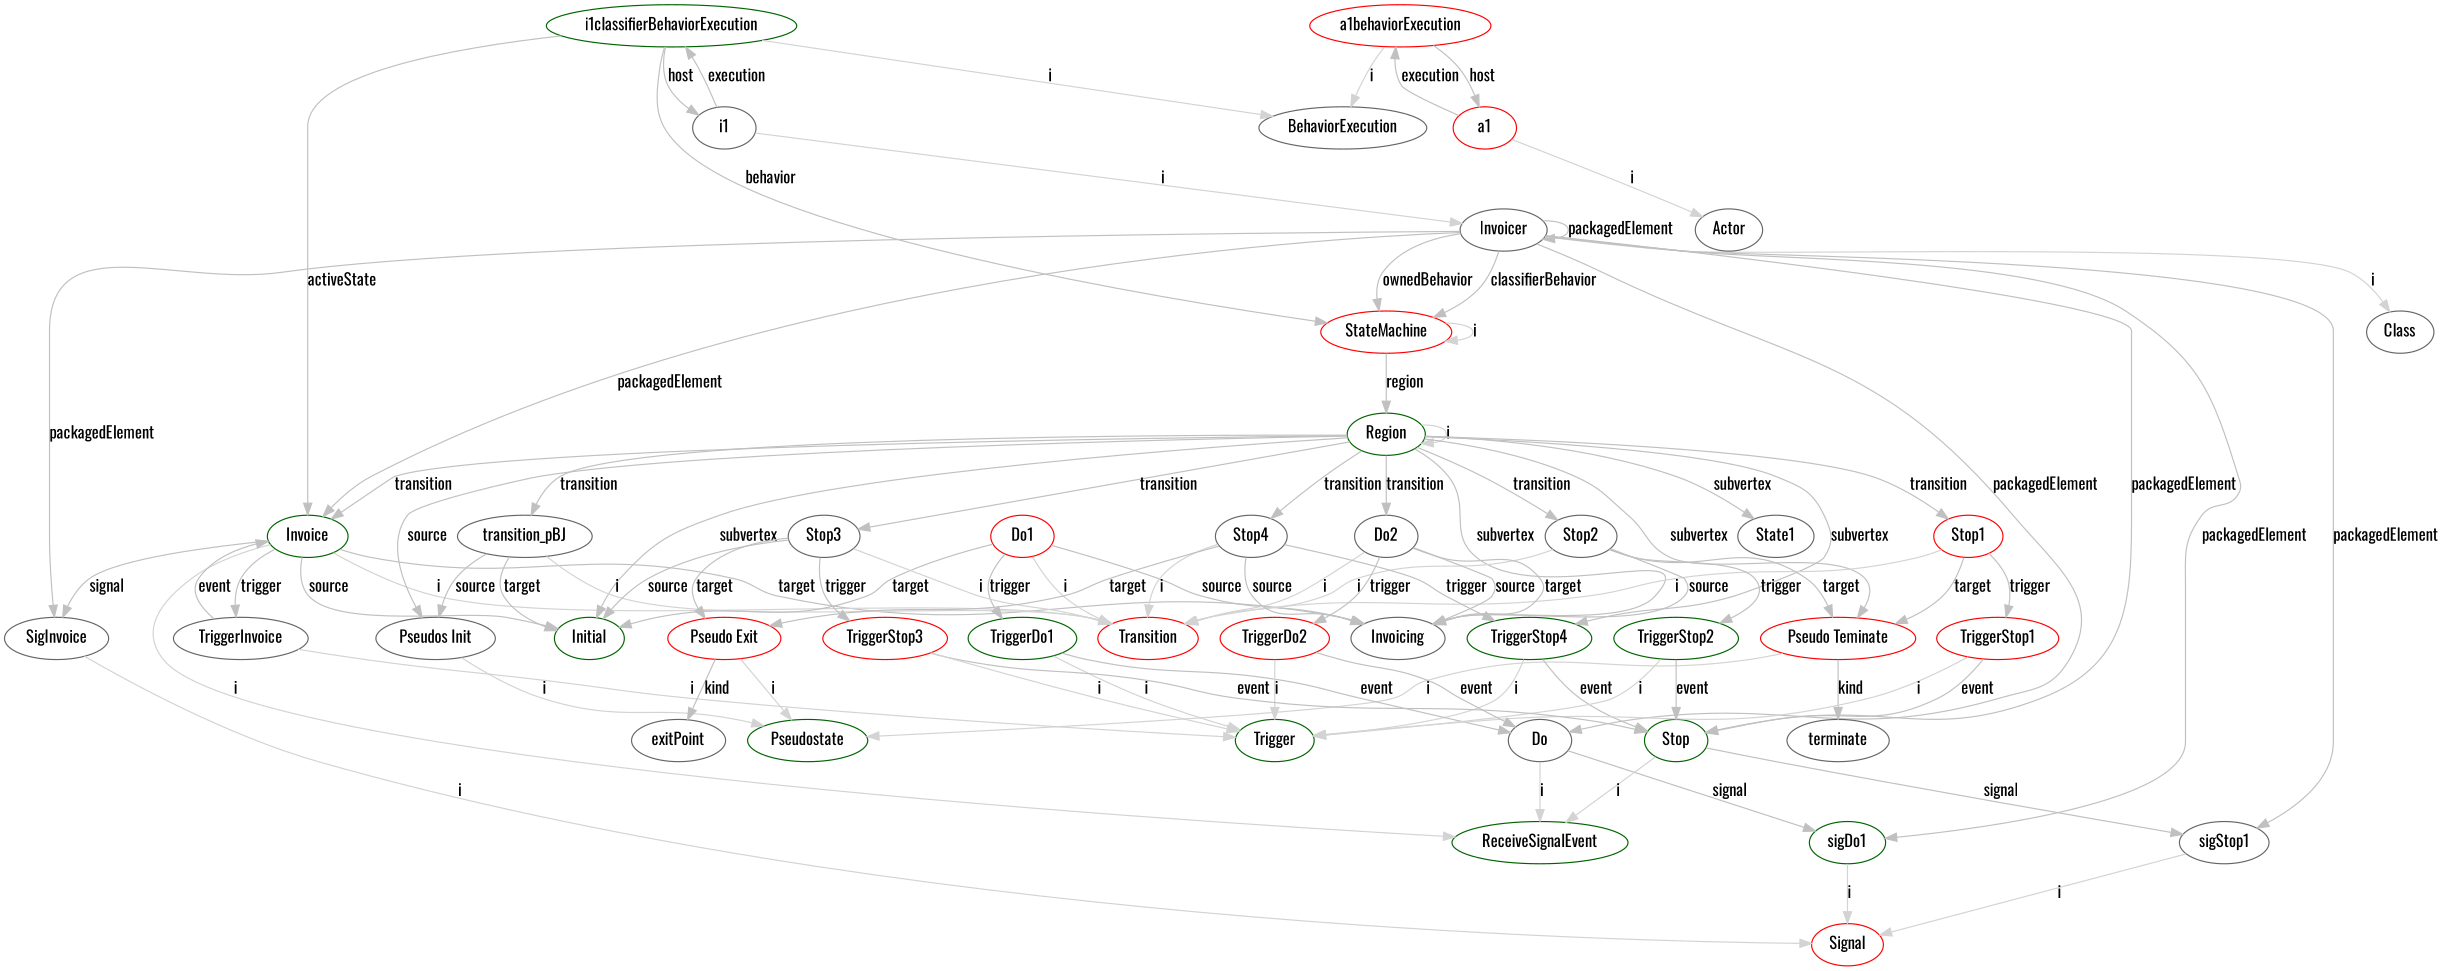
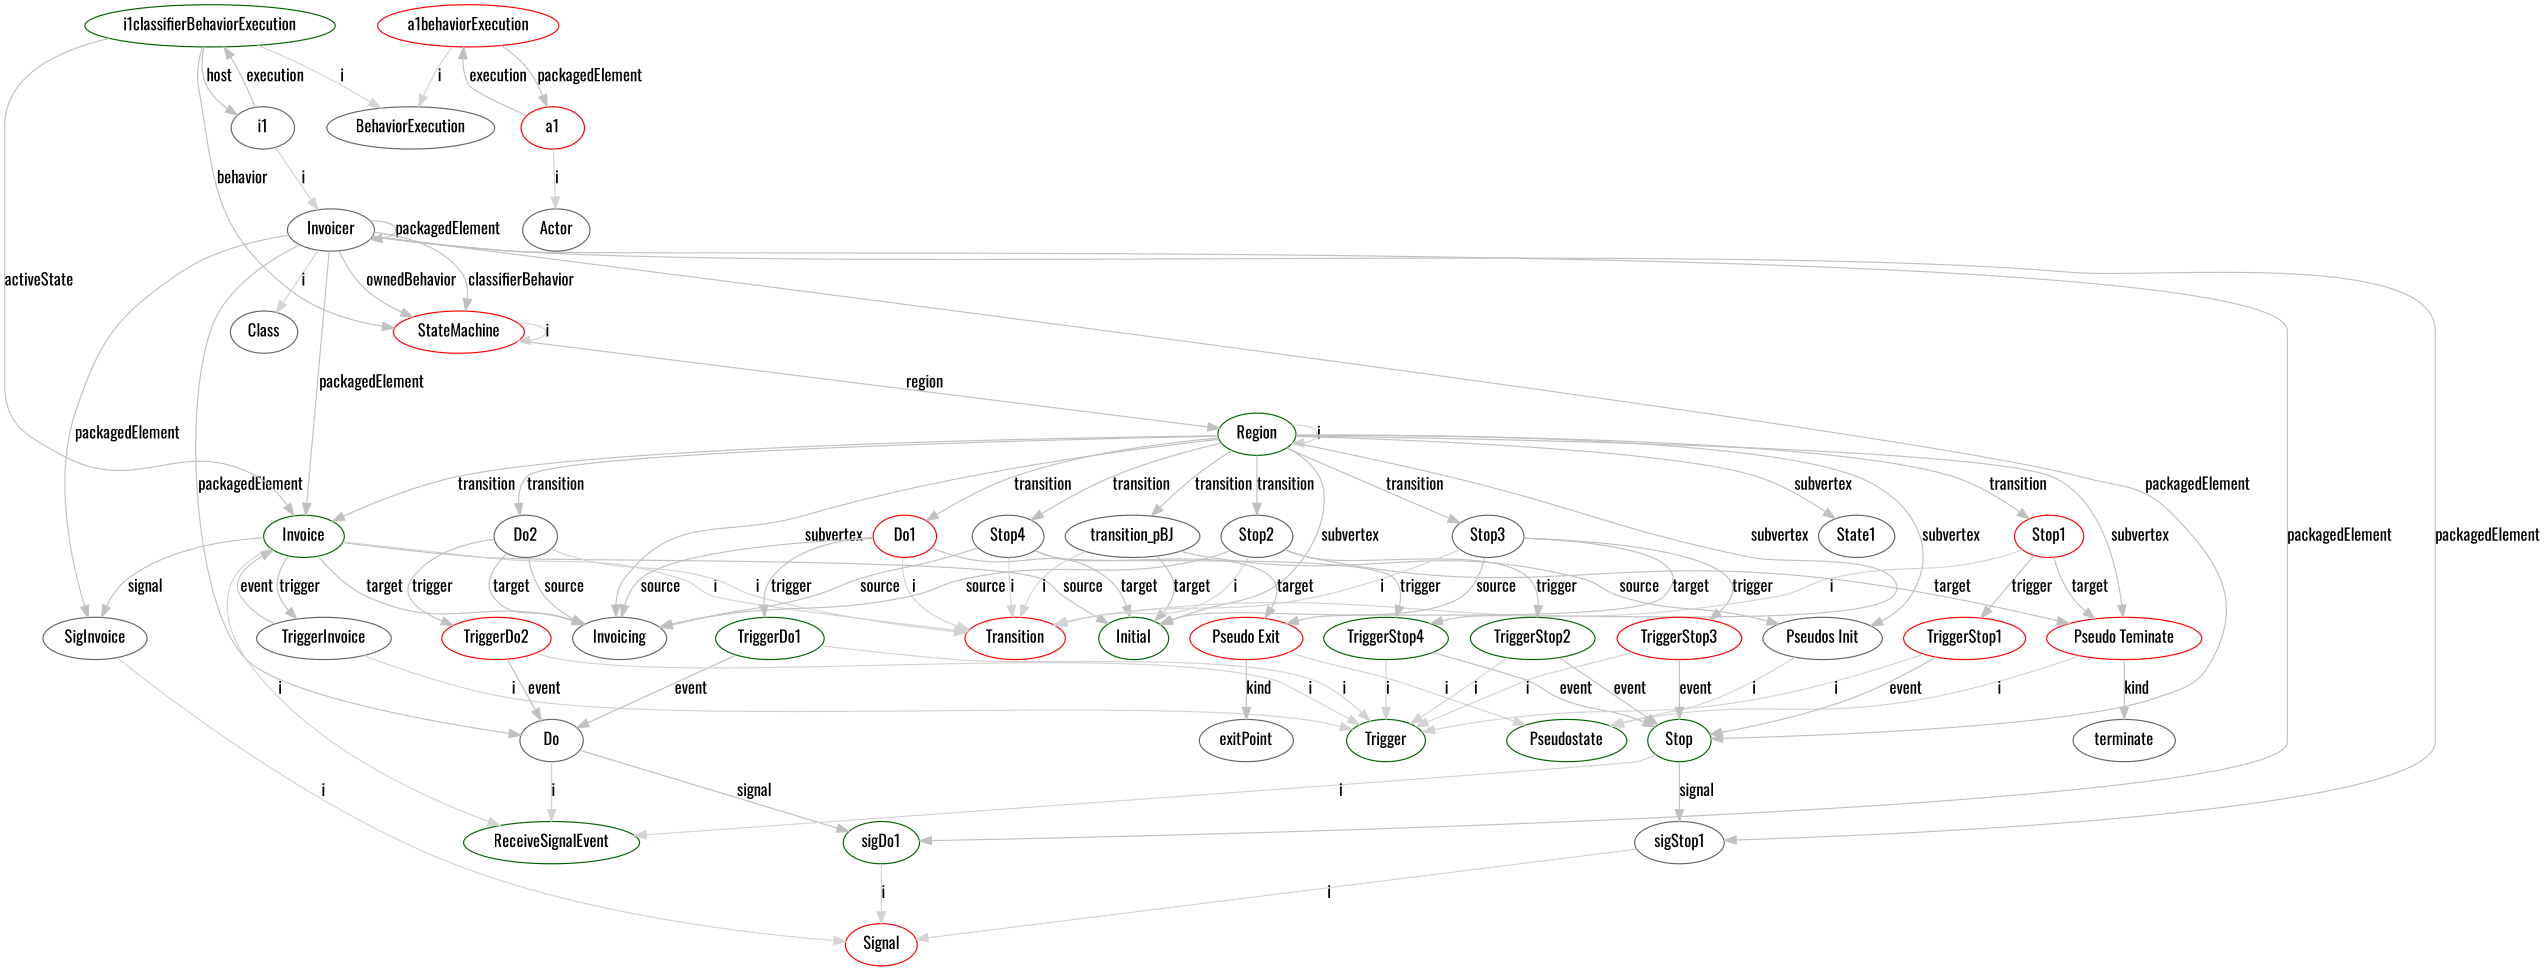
  digraph {
    fontname=Oswald
    node [color=gray40 fontname=Oswald]
    edge [color=grey fontname=Oswald]
    Invoicer
    Class
    StateMachine [color=red]
    Invoice [color=darkgreen]
    Do
    Stop [color=darkgreen]
    sigDo1 [color=darkgreen]
    sigStop1
    SigInvoice
    Region [color=darkgreen]
    Initial [color=darkgreen]
    Invoicing
    Transition [color=red]
    TriggerInvoice
    ReceiveSignalEvent [color=darkgreen]
    Signal [color=red]
    State1
    "Pseudos Init"
    "Pseudo Teminate" [color=red]
    transition_pBJ
    Do1 [color=red]
    Stop1 [color=red]
    Stop2
    Do2
    Stop3
    Stop4
    TriggerStop4 [color=darkgreen]
    Pseudostate [color=darkgreen]
    terminate
    "Pseudo Exit" [color=red]
    exitPoint
    TriggerDo1 [color=darkgreen]
    TriggerStop1 [color=red]
    TriggerStop2 [color=darkgreen]
    TriggerDo2 [color=red]
    TriggerStop3 [color=red]
    Trigger [color=darkgreen]
    i1
    i1classifierBehaviorExecution [color=darkgreen]
    BehaviorExecution
    a1 [color=red]
    Actor
    a1behaviorExecution [color=red]
    Invoicer -> Invoicer [label=packagedElement]
    Invoicer -> Class [color=lightgrey label=i]
    Invoicer -> StateMachine [label=classifierBehavior]
    Invoicer -> StateMachine [label=ownedBehavior]
    Invoicer -> Invoice [label=packagedElement]
    Invoicer -> Do [label=packagedElement]
    Invoicer -> Stop [label=packagedElement]
    Invoicer -> sigDo1 [label=packagedElement]
    Invoicer -> sigStop1 [label=packagedElement]
    Invoicer -> SigInvoice [label=packagedElement]
    StateMachine -> StateMachine [color=lightgrey label=i]
    StateMachine -> Region [label=region]
    Invoice -> SigInvoice [label=signal]
    Invoice -> Initial [label=source]
    Invoice -> Invoicing [label=target]
    Invoice -> Transition [color=lightgrey label=i]
    Invoice -> TriggerInvoice [label=trigger]
    Invoice -> ReceiveSignalEvent [color=lightgrey label=i]
    Do -> sigDo1 [label=signal]
    Do -> ReceiveSignalEvent [color=lightgrey label=i]
    Stop -> sigStop1 [label=signal]
    Stop -> ReceiveSignalEvent [color=lightgrey label=i]
    sigDo1 -> Signal [color=lightgrey label=i]
    sigStop1 -> Signal [color=lightgrey label=i]
    SigInvoice -> Signal [color=lightgrey label=i]
    Region -> Invoice [label=transition]
    Region -> Region [color=lightgrey label=i]
    Region -> Initial [label=subvertex]
    Region -> Invoicing [label=subvertex]
    Region -> State1 [label=subvertex]
-   Region -> "Pseudos Init" [label=source]
+   Region -> "Pseudos Init" [label=subvertex]
    Region -> "Pseudo Teminate" [label=subvertex]
    Region -> transition_pBJ [label=transition]
+   Region -> Do1 [label=transition]
    Region -> Stop1 [label=transition]
    Region -> Stop2 [label=transition]
    Region -> Do2 [label=transition]
    Region -> Stop3 [label=transition]
    Region -> Stop4 [label=transition]
    Region -> TriggerStop4 [label=subvertex]
    TriggerInvoice -> Invoice [label=event]
    TriggerInvoice -> Trigger [color=lightgrey label=i]
    "Pseudos Init" -> Pseudostate [color=lightgrey label=i]
    "Pseudo Teminate" -> Pseudostate [color=lightgrey label=i]
    "Pseudo Teminate" -> terminate [label=kind]
    transition_pBJ -> Initial [label=target]
    transition_pBJ -> Transition [color=lightgrey label=i]
    transition_pBJ -> "Pseudos Init" [label=source]
    Do1 -> Initial [label=target]
    Do1 -> Invoicing [label=source]
    Do1 -> Transition [color=lightgrey label=i]
    Do1 -> TriggerDo1 [label=trigger]
    Stop1 -> Transition [color=lightgrey label=i]
    Stop1 -> "Pseudo Teminate" [label=target]
    Stop1 -> TriggerStop1 [label=trigger]
    Stop2 -> Invoicing [label=source]
    Stop2 -> Transition [color=lightgrey label=i]
    Stop2 -> "Pseudo Teminate" [label=target]
    Stop2 -> TriggerStop2 [label=trigger]
    Do2 -> Invoicing [label=source]
    Do2 -> Invoicing [label=target]
    Do2 -> Transition [color=lightgrey label=i]
    Do2 -> TriggerDo2 [label=trigger]
    Stop3 -> Initial [label=source]
    Stop3 -> Transition [color=lightgrey label=i]
    Stop3 -> "Pseudo Exit" [label=target]
    Stop3 -> TriggerStop3 [label=trigger]
    Stop4 -> Invoicing [label=source]
    Stop4 -> Transition [color=lightgrey label=i]
    Stop4 -> TriggerStop4 [label=trigger]
    Stop4 -> "Pseudo Exit" [label=target]
    TriggerStop4 -> Stop [label=event]
    TriggerStop4 -> Trigger [color=lightgrey label=i]
    "Pseudo Exit" -> Pseudostate [color=lightgrey label=i]
    "Pseudo Exit" -> exitPoint [label=kind]
    TriggerDo1 -> Do [label=event]
    TriggerDo1 -> Trigger [color=lightgrey label=i]
    TriggerStop1 -> Stop [label=event]
    TriggerStop1 -> Trigger [color=lightgrey label=i]
    TriggerStop2 -> Stop [label=event]
    TriggerStop2 -> Trigger [color=lightgrey label=i]
    TriggerDo2 -> Do [label=event]
    TriggerDo2 -> Trigger [color=lightgrey label=i]
    TriggerStop3 -> Stop [label=event]
    TriggerStop3 -> Trigger [color=lightgrey label=i]
    i1 -> Invoicer [color=lightgrey label=i]
    i1 -> i1classifierBehaviorExecution [label=execution]
    i1classifierBehaviorExecution -> StateMachine [label=behavior]
    i1classifierBehaviorExecution -> Invoice [label=activeState]
    i1classifierBehaviorExecution -> i1 [label=host]
    i1classifierBehaviorExecution -> BehaviorExecution [color=lightgrey label=i]
    a1 -> Actor [color=lightgrey label=i]
    a1 -> a1behaviorExecution [label=execution]
    a1behaviorExecution -> BehaviorExecution [color=lightgrey label=i]
-   a1behaviorExecution -> a1 [label=host]
+   a1behaviorExecution -> a1 [label=packagedElement]
  }
